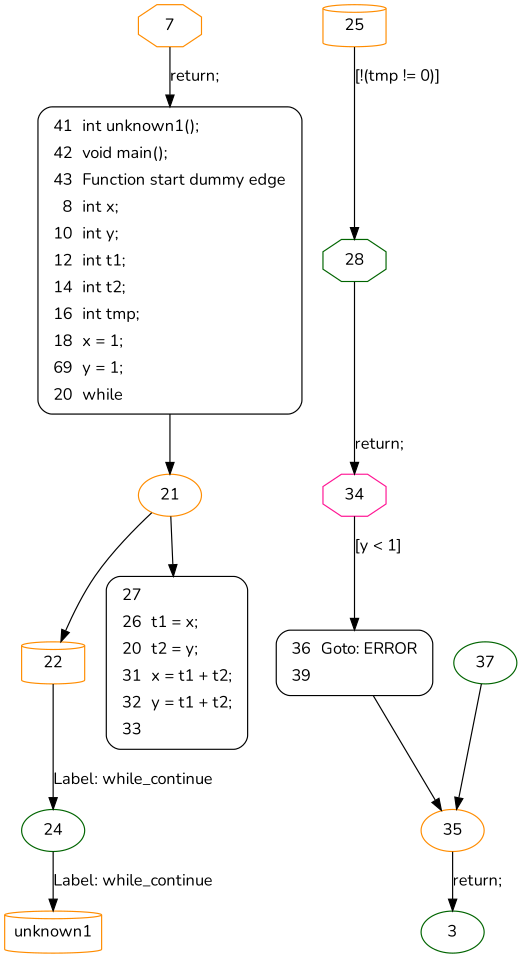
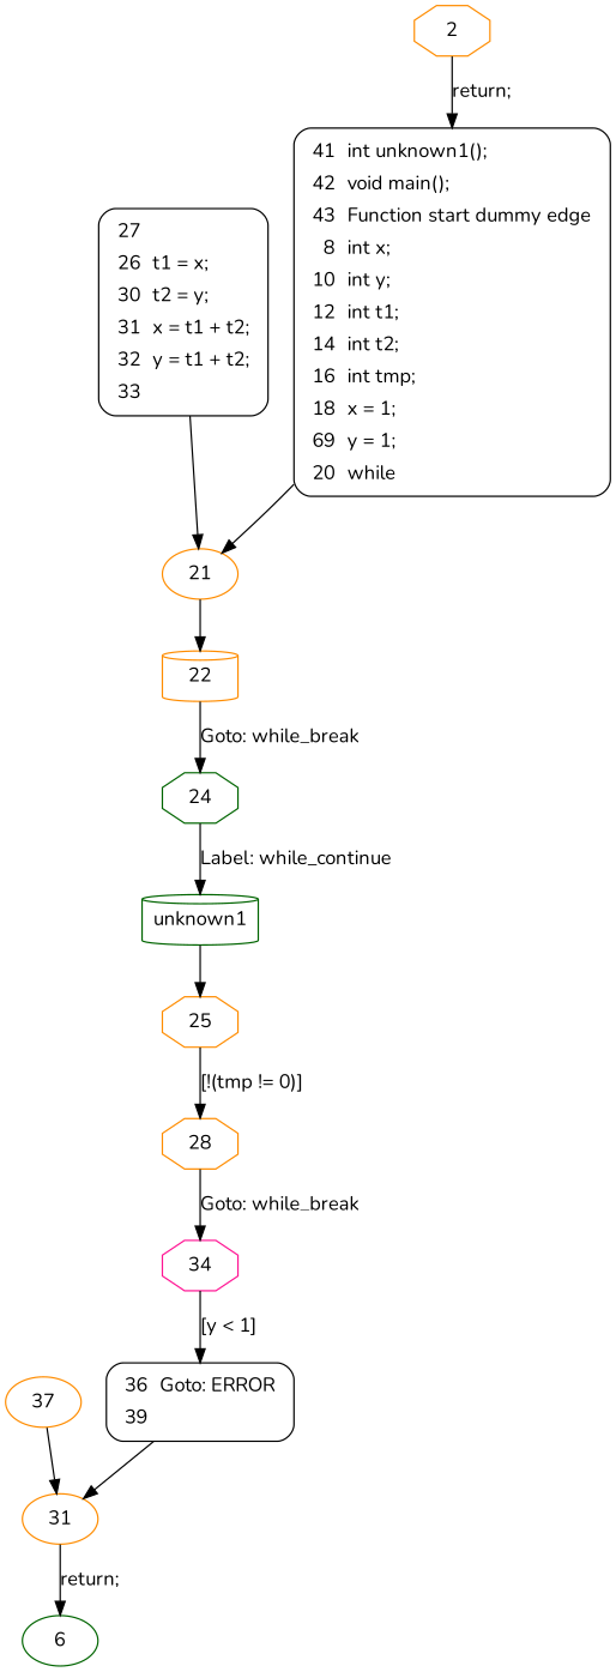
  digraph {
    fontname=Nunito
    node [fontname=Nunito shape=octagon color=darkorange]
    edge [fontname=Nunito]
    n1 [fillcolor=white label=<<table border="0" cellborder="0" cellpadding="3" bgcolor="white"><tr><td align="right">41</td><td align="left">int unknown1();</td></tr><tr><td align="right">42</td><td align="left">void main();</td></tr><tr><td align="right">43</td><td align="left">Function start dummy edge</td></tr><tr><td align="right">8</td><td align="left">int x;</td></tr><tr><td align="right">10</td><td align="left">int y;</td></tr><tr><td align="right">12</td><td align="left">int t1;</td></tr><tr><td align="right">14</td><td align="left">int t2;</td></tr><tr><td align="right">16</td><td align="left">int tmp;</td></tr><tr><td align="right">18</td><td align="left">x = 1;</td></tr><tr><td align="right">69</td><td align="left">y = 1;</td></tr><tr><td align="right">20</td><td align="left">while</td></tr></table>> penwidth=1 shape=Mrecord style="filled,bold" color=""]
-   7
+   7 [label=2]
    21 [shape=ellipse]
    22 [shape=cylinder]
-   24 [color=darkgreen shape=ellipse]
-   n6 [label=unknown1 shape=cylinder]
-   25 [shape=cylinder]
-   28 [color=darkgreen]
+   24 [color=darkgreen]
+   n6 [color=darkgreen label=unknown1 shape=cylinder]
+   25
+   28
    34 [color=deeppink]
-   n10 [fillcolor=white label=<<table border="0" cellborder="0" cellpadding="3" bgcolor="white"><tr><td align="right">27</td><td align="left"></td></tr><tr><td align="right">26</td><td align="left">t1 = x;</td></tr><tr><td align="right">20</td><td align="left">t2 = y;</td></tr><tr><td align="right">31</td><td align="left">x = t1 + t2;</td></tr><tr><td align="right">32</td><td align="left">y = t1 + t2;</td></tr><tr><td align="right">33</td><td align="left"></td></tr></table>> penwidth=1 shape=Mrecord style="filled,bold" color=""]
+   n10 [fillcolor=white label=<<table border="0" cellborder="0" cellpadding="3" bgcolor="white"><tr><td align="right">27</td><td align="left"></td></tr><tr><td align="right">26</td><td align="left">t1 = x;</td></tr><tr><td align="right">30</td><td align="left">t2 = y;</td></tr><tr><td align="right">31</td><td align="left">x = t1 + t2;</td></tr><tr><td align="right">32</td><td align="left">y = t1 + t2;</td></tr><tr><td align="right">33</td><td align="left"></td></tr></table>> penwidth=1 shape=Mrecord style="filled,bold" color=""]
    n11 [fillcolor=white label=<<table border="0" cellborder="0" cellpadding="3" bgcolor="white"><tr><td align="right">36</td><td align="left">Goto: ERROR</td></tr><tr><td align="right">39</td><td align="left"></td></tr></table>> penwidth=1 shape=Mrecord style="filled,bold" color=""]
-   37 [color=darkgreen shape=ellipse]
-   35 [shape=ellipse]
-   6 [color=darkgreen shape=ellipse label=3]
+   37 [shape=ellipse]
+   35 [shape=ellipse label=31]
+   6 [color=darkgreen shape=ellipse]
    n1 -> 21
    7 -> n1 [label="return;"]
    21 -> 22
-   22 -> 24 [label="Label: while_continue"]
+   22 -> 24 [label="Goto: while_break"]
    24 -> n6 [label="Label: while_continue"]
+   n6 -> 25
    25 -> 28 [label="[!(tmp != 0)]"]
-   28 -> 34 [label="return;"]
+   28 -> 34 [label="Goto: while_break"]
    34 -> n11 [label="[y < 1]"]
-   21 -> n10
+   n10 -> 21
    n11 -> 35
    37 -> 35
    35 -> 6 [label="return;"]
  }
